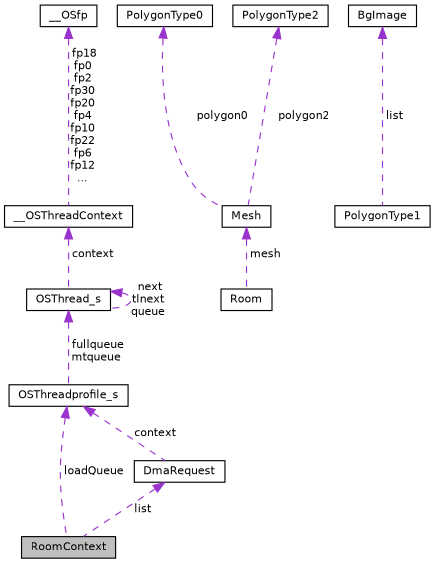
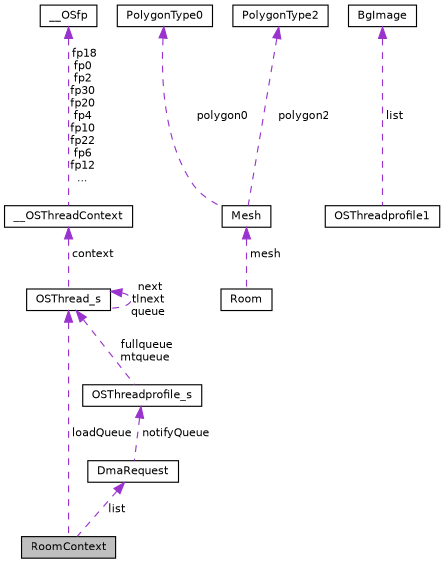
  digraph {
    node [color=black fillcolor=white fontname=Helvetica fontsize=10 shape=record style=filled]
    edge [color=darkorchid3 dir=back fontname=Helvetica fontsize=10 labelfontname=Helvetica labelfontsize=10 style=dashed]
    n1 [fillcolor=grey75 fontcolor=black height=0.2 label=RoomContext width=0.4]
    n2 [height=0.2 label=OSThreadprofile_s width=0.4]
    n3 [height=0.2 label=DmaRequest width=0.4]
    n4 [height=0.2 label=OSThread_s width=0.4]
    n5 [height=0.2 label=__OSThreadContext width=0.4]
    n6 [height=0.2 label=__OSfp width=0.4]
    n7 [height=0.2 label=Room width=0.4]
    n8 [height=0.2 label=Mesh width=0.4]
    n9 [height=0.2 label=PolygonType0 width=0.4]
-   n10 [height=0.2 label=PolygonType1 width=0.4]
+   n10 [height=0.2 label=OSThreadprofile1 width=0.4]
    n11 [height=0.2 label=BgImage width=0.4]
    n12 [height=0.2 label=PolygonType2 width=0.4]
-   n2 -> n1 [label=" loadQueue"]
-   n2 -> n3 [label=" context"]
+   n4 -> n1 [label=" loadQueue"]
+   n2 -> n3 [label=" notifyQueue"]
    n3 -> n1 [label=" list"]
    n4 -> n2 [label=" fullqueue\nmtqueue"]
    n4 -> n4 [label=" next\ntlnext\nqueue"]
    n5 -> n4 [label=" context"]
    n6 -> n5 [label=" fp18\nfp0\nfp2\nfp30\nfp20\nfp4\nfp10\nfp22\nfp6\nfp12\n..."]
    n8 -> n7 [label=" mesh"]
    n9 -> n8 [label=" polygon0"]
    n11 -> n10 [label=" list"]
    n12 -> n8 [label=" polygon2"]
  }
